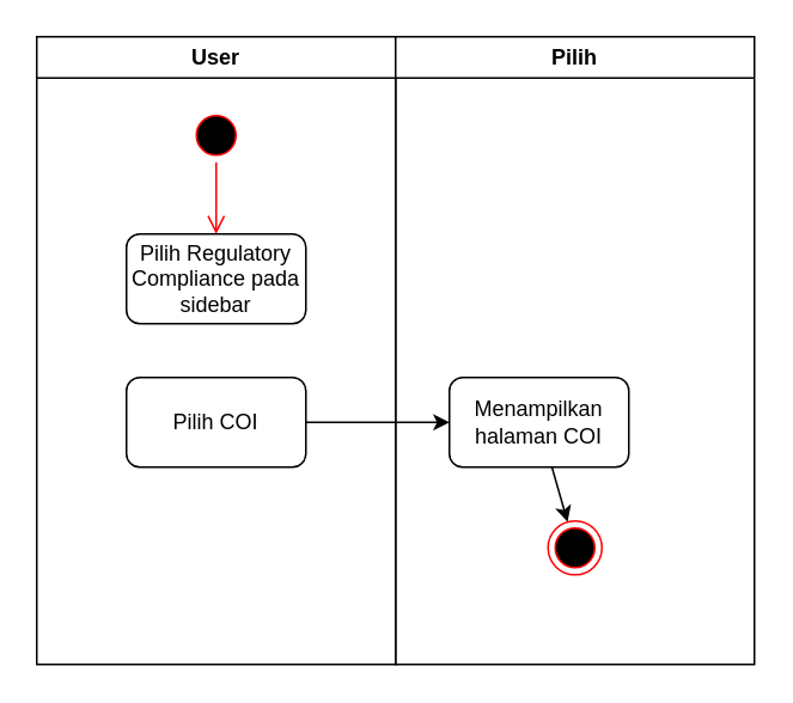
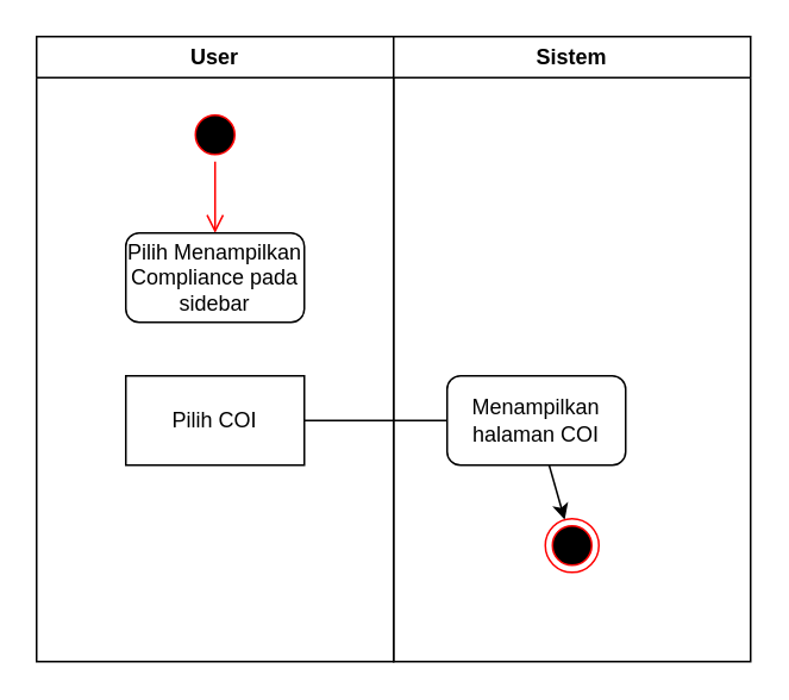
  <mxCell id="0" />
  <mxCell id="1" parent="0" />
  <mxCell id="2" value="User" style="swimlane;whiteSpace=wrap;html=1;" parent="1" vertex="1"><mxGeometry x="20" y="20" width="200" height="350" as="geometry" /></mxCell>
  <mxCell id="3" value="" style="ellipse;html=1;shape=startState;fillColor=#000000;strokeColor=#ff0000;" parent="2" vertex="1"><mxGeometry x="85" y="40" width="30" height="30" as="geometry" /></mxCell>
  <mxCell id="4" value="" style="edgeStyle=orthogonalEdgeStyle;html=1;verticalAlign=bottom;endArrow=open;endSize=8;strokeColor=#ff0000;entryX=0.5;entryY=0;entryDx=0;entryDy=0;" parent="2" source="3" target="5" edge="1"><mxGeometry relative="1" as="geometry"><mxPoint x="100" y="130" as="targetPoint" /></mxGeometry></mxCell>
- <mxCell id="5" value="Pilih Regulatory Compliance pada sidebar" style="rounded=1;whiteSpace=wrap;html=1;" parent="2" vertex="1"><mxGeometry x="50" y="110" width="100" height="50" as="geometry" /></mxCell>
- <mxCell id="6" value="Pilih COI" style="rounded=1;whiteSpace=wrap;html=1;" parent="2" vertex="1"><mxGeometry x="50" y="190" width="100" height="50" as="geometry" /></mxCell>
- <mxCell id="7" value="Pilih" style="swimlane;whiteSpace=wrap;html=1;" parent="1" vertex="1"><mxGeometry x="220" y="20" width="200" height="350" as="geometry" /></mxCell>
+ <mxCell id="5" value="Pilih Menampilkan Compliance pada sidebar" style="rounded=1;whiteSpace=wrap;html=1;" parent="2" vertex="1"><mxGeometry x="50" y="110" width="100" height="50" as="geometry" /></mxCell>
+ <mxCell id="6" value="Pilih COI" style="whiteSpace=wrap;html=1;rounded=0;" parent="2" vertex="1"><mxGeometry x="50" y="190" width="100" height="50" as="geometry" /></mxCell>
+ <mxCell id="7" value="Sistem" style="swimlane;whiteSpace=wrap;html=1;" parent="1" vertex="1"><mxGeometry x="220" y="20" width="200" height="350" as="geometry" /></mxCell>
  <mxCell id="8" value="" style="edgeStyle=none;html=1;" edge="1" parent="7" source="9" target="10"><mxGeometry relative="1" as="geometry" /></mxCell>
  <mxCell id="9" value="Menampilkan halaman COI" style="rounded=1;whiteSpace=wrap;html=1;" parent="7" vertex="1"><mxGeometry x="30" y="190" width="100" height="50" as="geometry" /></mxCell>
  <mxCell id="10" value="" style="ellipse;html=1;shape=endState;fillColor=#000000;strokeColor=#ff0000;" parent="7" vertex="1"><mxGeometry x="85" y="270" width="30" height="30" as="geometry" /></mxCell>
- <mxCell id="11" value="" style="edgeStyle=none;html=1;" edge="1" parent="1" source="6" target="9"><mxGeometry relative="1" as="geometry" /></mxCell>
+ <mxCell id="11" value="" style="edgeStyle=none;html=1;endArrow=none;" edge="1" parent="1" source="6" target="9"><mxGeometry relative="1" as="geometry" /></mxCell>
